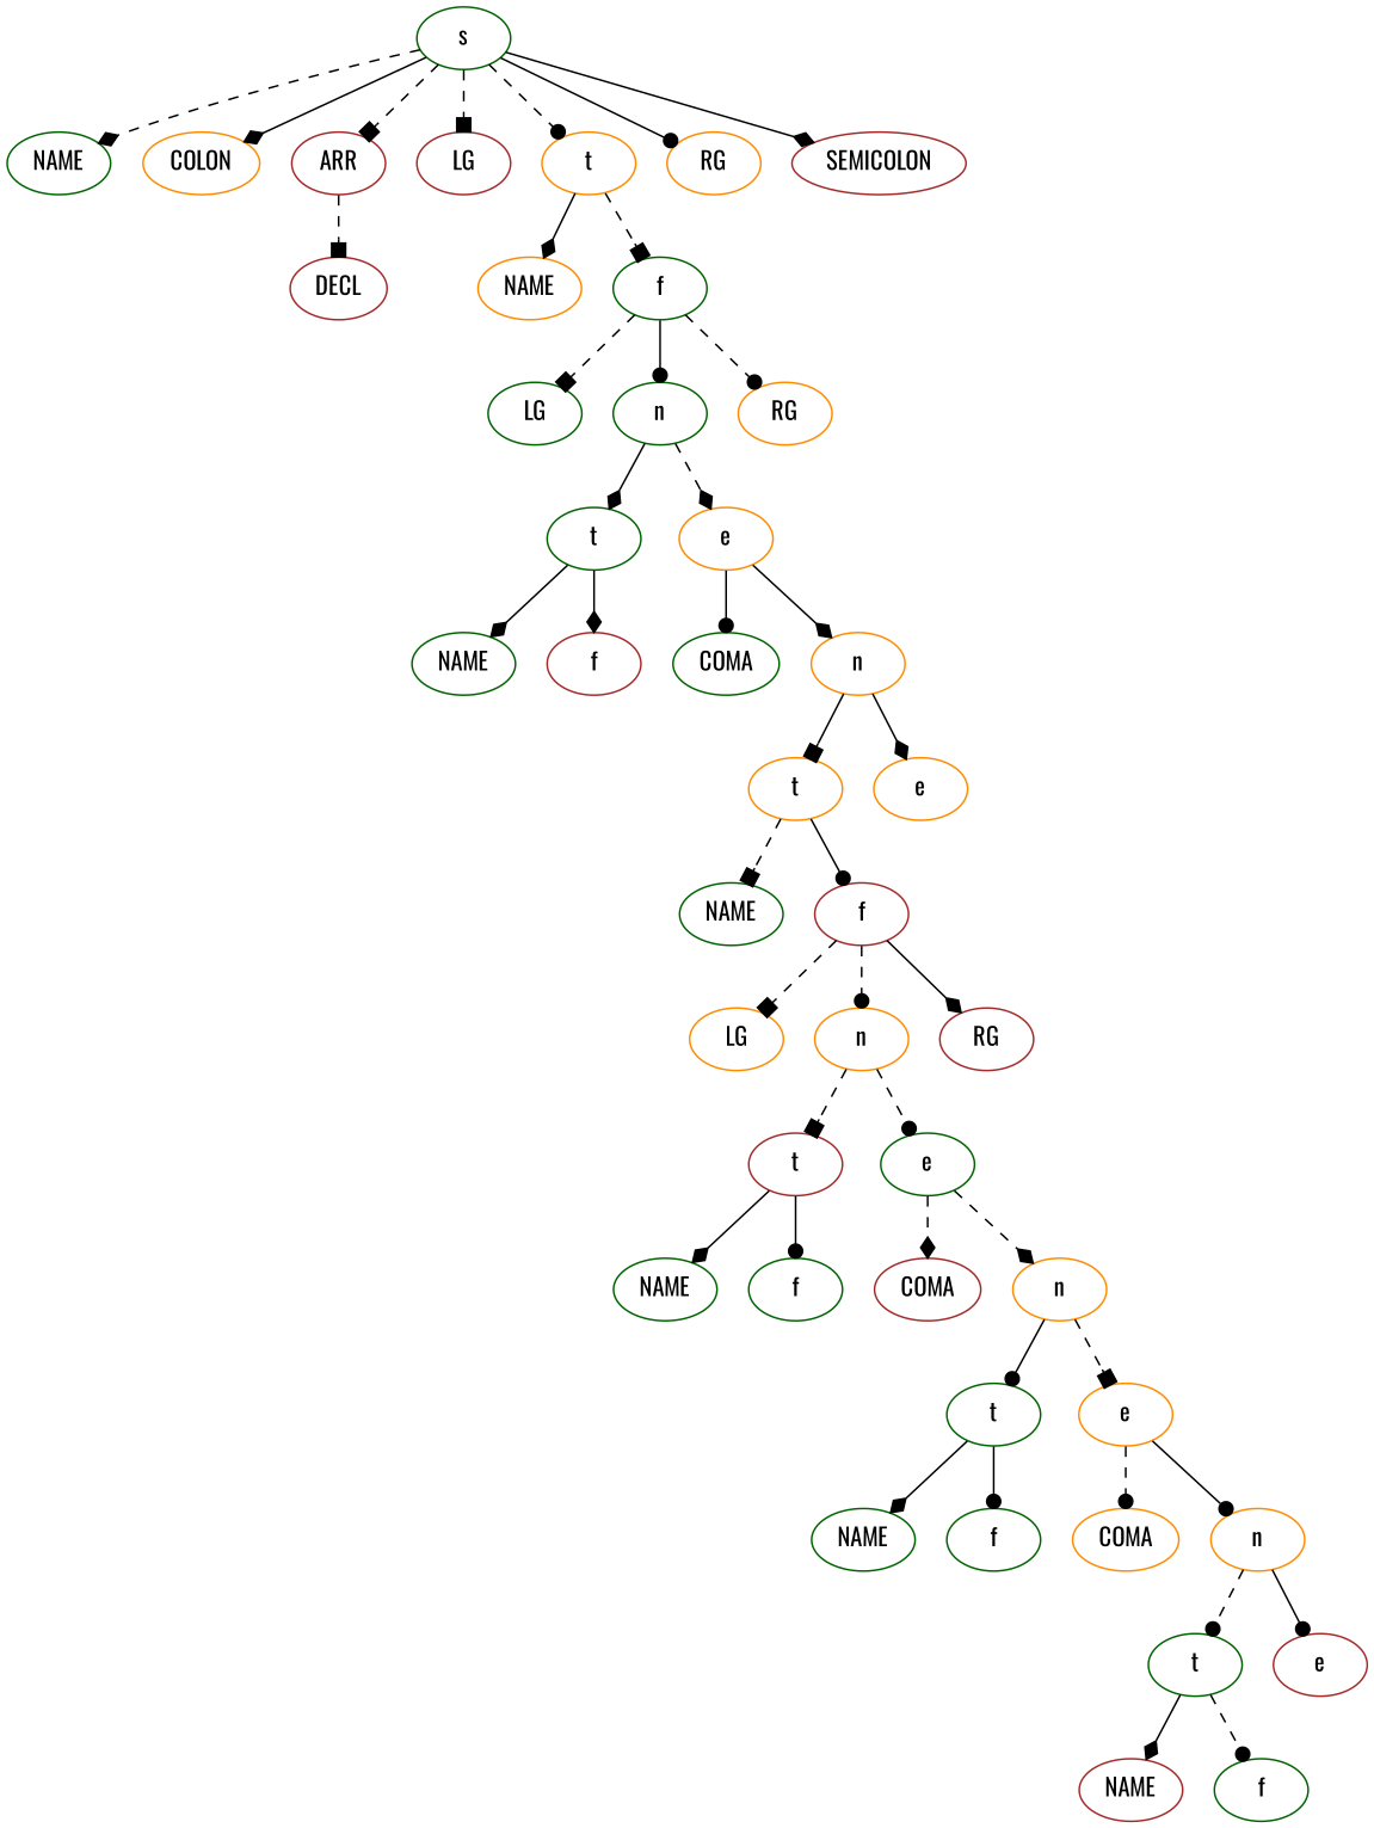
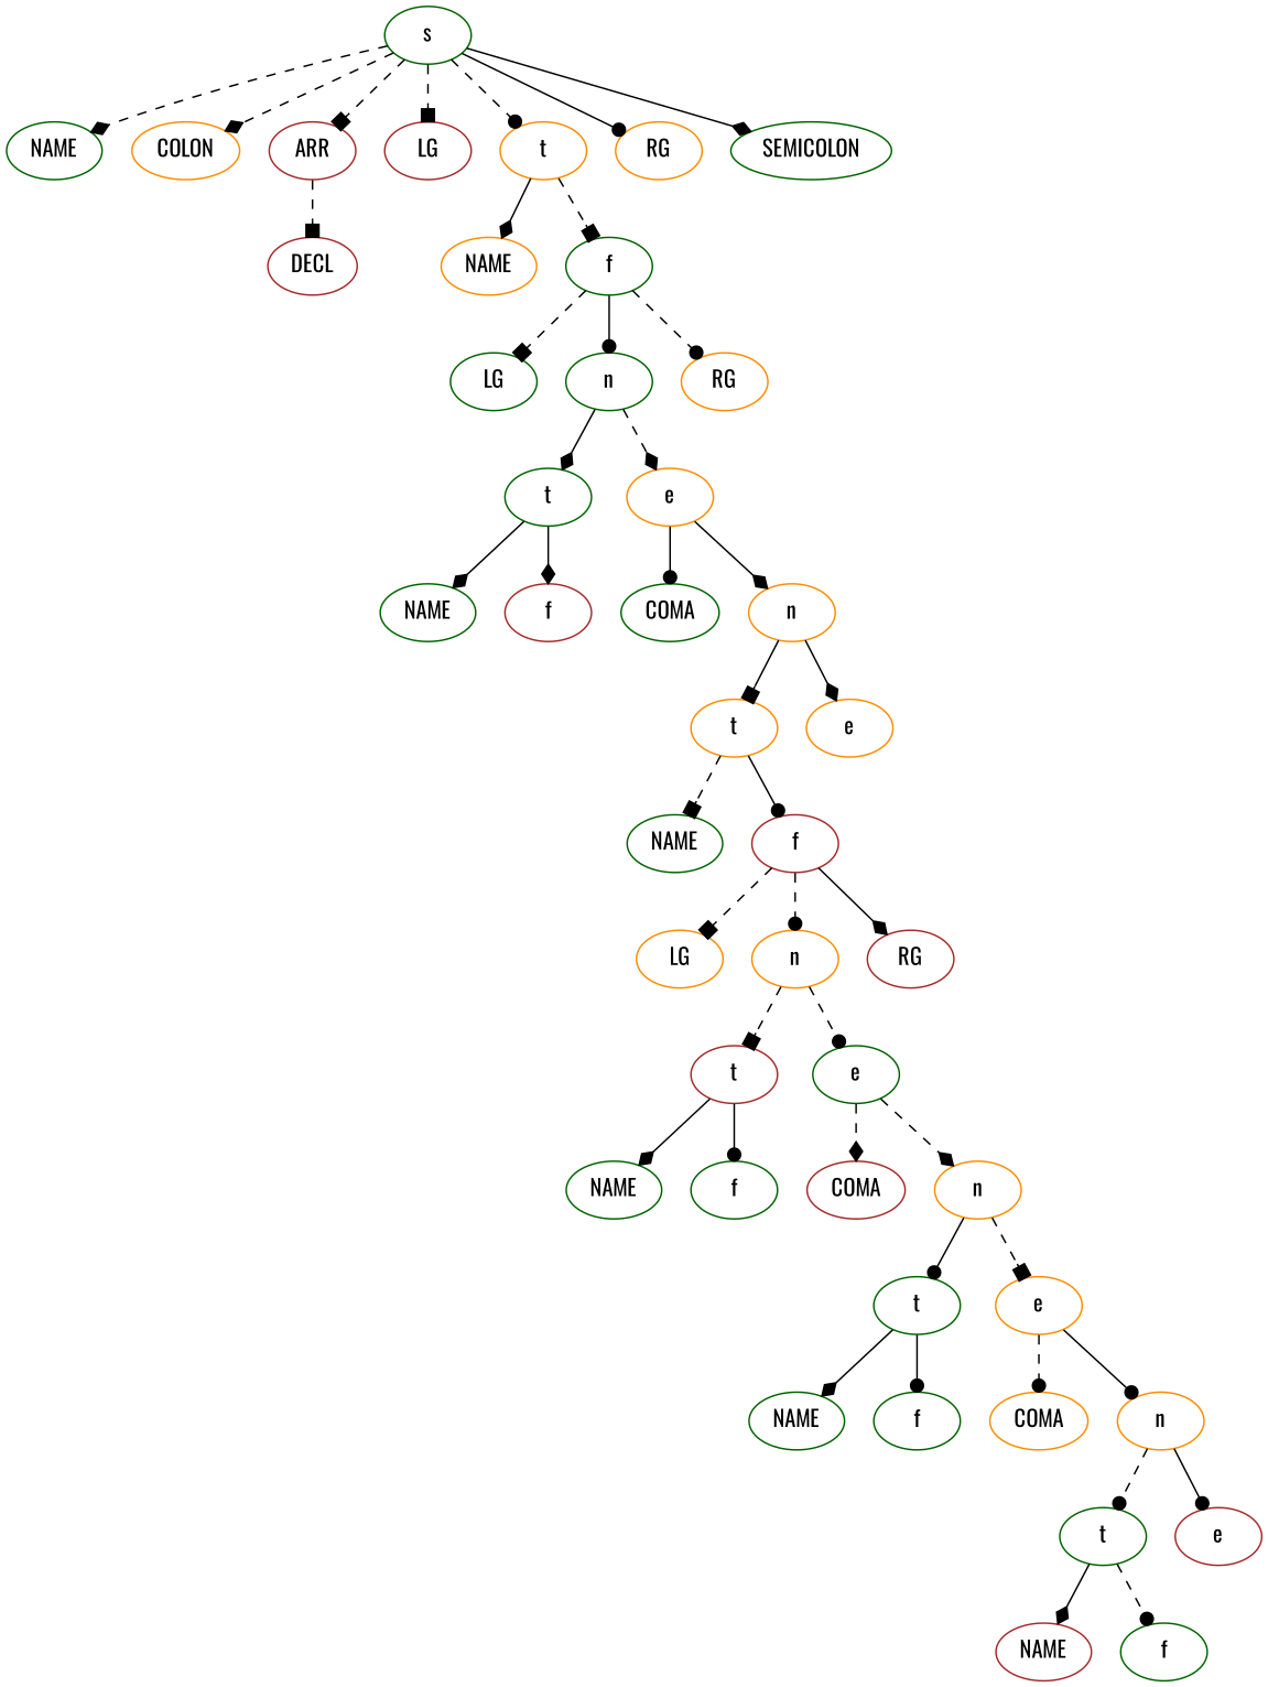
  digraph {
    fontname=Oswald
    node [color=darkgreen fontname=Oswald]
    edge [arrowhead=diamond fontname=Oswald style=dashed]
    n1 [label=s]
    n2 [label=NAME]
    n3 [color=darkorange label=COLON]
    n4 [color=brown label=ARR]
    n5 [color=brown label=LG]
    n6 [color=darkorange label=t]
    n7 [color=darkorange label=RG]
-   n8 [color=brown label=SEMICOLON]
+   n8 [label=SEMICOLON]
    n9 [color=brown label=DECL]
    n10 [color=darkorange label=NAME]
    n11 [label=f]
    n12 [label=LG]
    n13 [label=n]
    n14 [color=darkorange label=RG]
    n15 [label=t]
    n16 [color=darkorange label=e]
    n17 [label=NAME]
    n18 [color=brown label=f]
    n19 [label=COMA]
    n20 [color=darkorange label=n]
    n21 [color=darkorange label=t]
    n22 [color=darkorange label=e]
    n23 [label=NAME]
    n24 [color=brown label=f]
    n25 [color=darkorange label=LG]
    n26 [color=darkorange label=n]
    n27 [color=brown label=RG]
    n28 [color=brown label=t]
    n29 [label=e]
    n30 [label=NAME]
    n31 [label=f]
    n32 [color=brown label=COMA]
    n33 [color=darkorange label=n]
    n34 [label=t]
    n35 [color=darkorange label=e]
    n36 [label=NAME]
    n37 [label=f]
    n38 [color=darkorange label=COMA]
    n39 [color=darkorange label=n]
    n40 [label=t]
    n41 [color=brown label=e]
    n42 [color=brown label=NAME]
    n43 [label=f]
    n1 -> n2
-   n1 -> n3 [style=solid]
+   n1 -> n3
    n1 -> n4 [arrowhead=box]
    n1 -> n5 [arrowhead=box]
    n1 -> n6 [arrowhead=dot]
    n1 -> n7 [arrowhead=dot style=solid]
    n1 -> n8 [style=solid]
    n4 -> n9 [arrowhead=box]
    n6 -> n10 [style=solid]
    n6 -> n11 [arrowhead=box]
    n11 -> n12 [arrowhead=box]
    n11 -> n13 [arrowhead=dot style=solid]
    n11 -> n14 [arrowhead=dot]
    n13 -> n15 [style=solid]
    n13 -> n16
    n15 -> n17 [style=solid]
    n15 -> n18 [style=solid]
    n16 -> n19 [arrowhead=dot style=solid]
    n16 -> n20 [style=solid]
    n20 -> n21 [arrowhead=box style=solid]
    n20 -> n22 [style=solid]
    n21 -> n23 [arrowhead=box]
    n21 -> n24 [arrowhead=dot style=solid]
    n24 -> n25 [arrowhead=box]
    n24 -> n26 [arrowhead=dot]
    n24 -> n27 [style=solid]
    n26 -> n28 [arrowhead=box]
    n26 -> n29 [arrowhead=dot]
    n28 -> n30 [style=solid]
    n28 -> n31 [arrowhead=dot style=solid]
    n29 -> n32
    n29 -> n33
    n33 -> n34 [arrowhead=dot style=solid]
    n33 -> n35 [arrowhead=box]
    n34 -> n36 [style=solid]
    n34 -> n37 [arrowhead=dot style=solid]
    n35 -> n38 [arrowhead=dot]
    n35 -> n39 [arrowhead=dot style=solid]
    n39 -> n40 [arrowhead=dot]
    n39 -> n41 [arrowhead=dot style=solid]
    n40 -> n42 [style=solid]
    n40 -> n43 [arrowhead=dot]
  }
